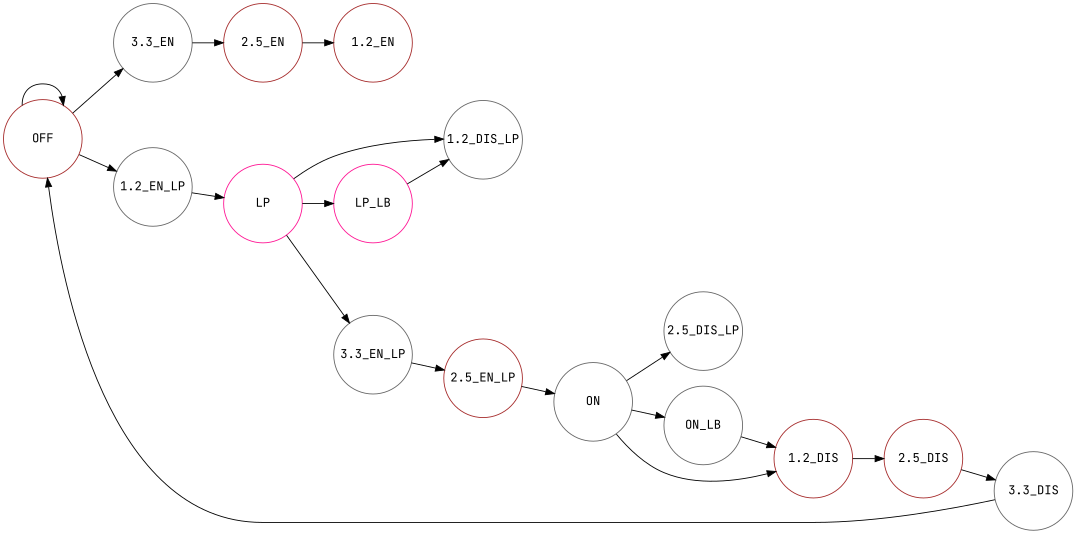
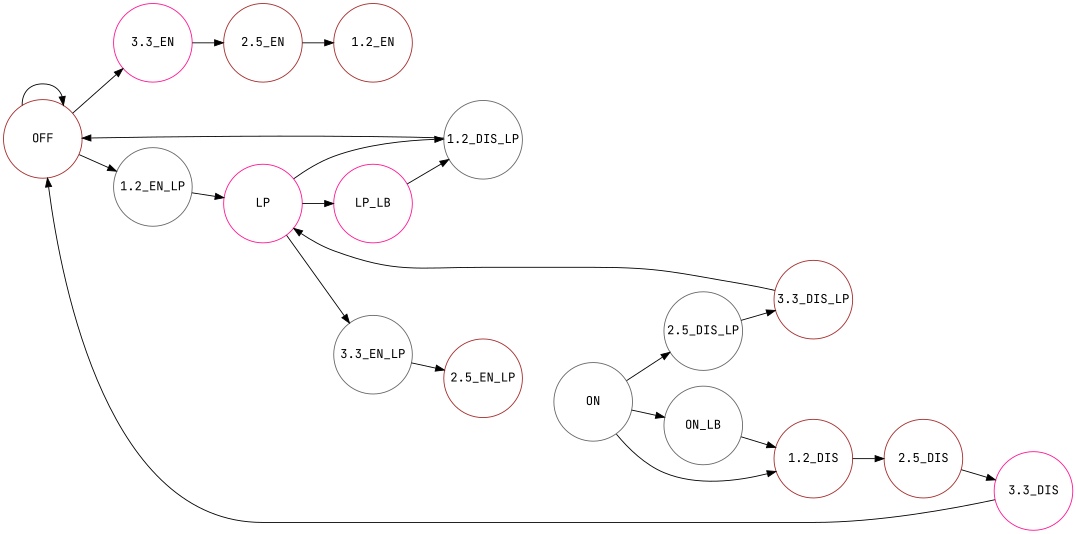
  digraph {
    fontname="JetBrains Mono"
    rankdir=LR
    node [color=gray40 fixedsize=true fontname="JetBrains Mono" shape=circle]
    edge [fontname="JetBrains Mono"]
    n1 [color=brown height=1.25 label=OFF width=1.25]
-   n2 [height=1.25 label="3.3_EN" width=1.25]
+   n2 [color=deeppink height=1.25 label="3.3_EN" width=1.25]
    n3 [height=1.25 label="1.2_EN_LP" width=1.25]
    n4 [color=brown height=1.25 label="2.5_EN" width=1.25]
    n5 [color=deeppink height=1.25 label=LP width=1.25]
    n6 [color=brown height=1.25 label="1.2_EN" width=1.25]
    n7 [height=1.25 label="3.3_EN_LP" width=1.25]
    n8 [height=1.25 label="1.2_DIS_LP" width=1.25]
    n9 [color=deeppink height=1.25 label=LP_LB width=1.25]
    n10 [color=brown height=1.25 label="2.5_EN_LP" width=1.25]
    n11 [height=1.25 label=ON width=1.25]
    n12 [color=brown height=1.25 label="1.2_DIS" width=1.25]
    n13 [height=1.25 label=ON_LB width=1.25]
    n14 [height=1.25 label="2.5_DIS_LP" width=1.25]
    n15 [color=brown height=1.25 label="2.5_DIS" width=1.25]
-   n17 [height=1.25 label="3.3_DIS" width=1.25]
+   n16 [color=brown height=1.25 label="3.3_DIS_LP" width=1.25]
+   n17 [color=deeppink height=1.25 label="3.3_DIS" width=1.25]
    n1 -> n1
    n1 -> n2
    n1 -> n3
    n2 -> n4
    n3 -> n5
    n4 -> n6
    n5 -> n7
    n5 -> n8
    n5 -> n9
    n7 -> n10
+   n8 -> n1
    n9 -> n8
-   n10 -> n11
    n11 -> n12
    n11 -> n13
    n11 -> n14
    n12 -> n15
    n13 -> n12
+   n14 -> n16
    n15 -> n17
+   n16 -> n5
    n17 -> n1
  }
